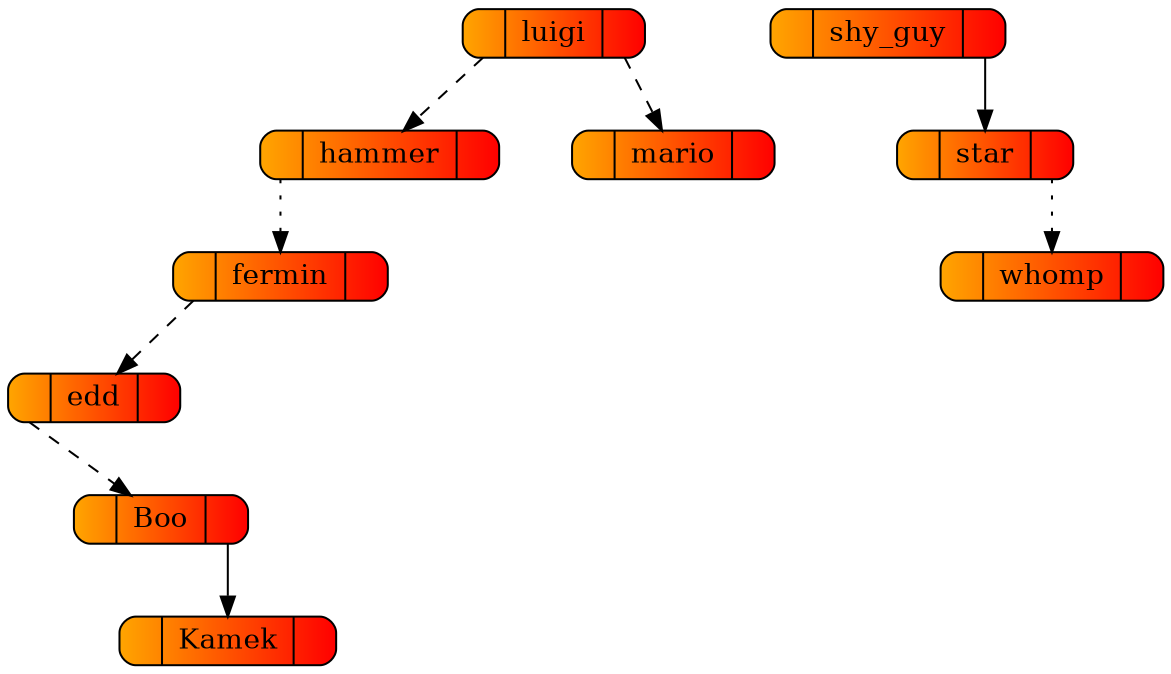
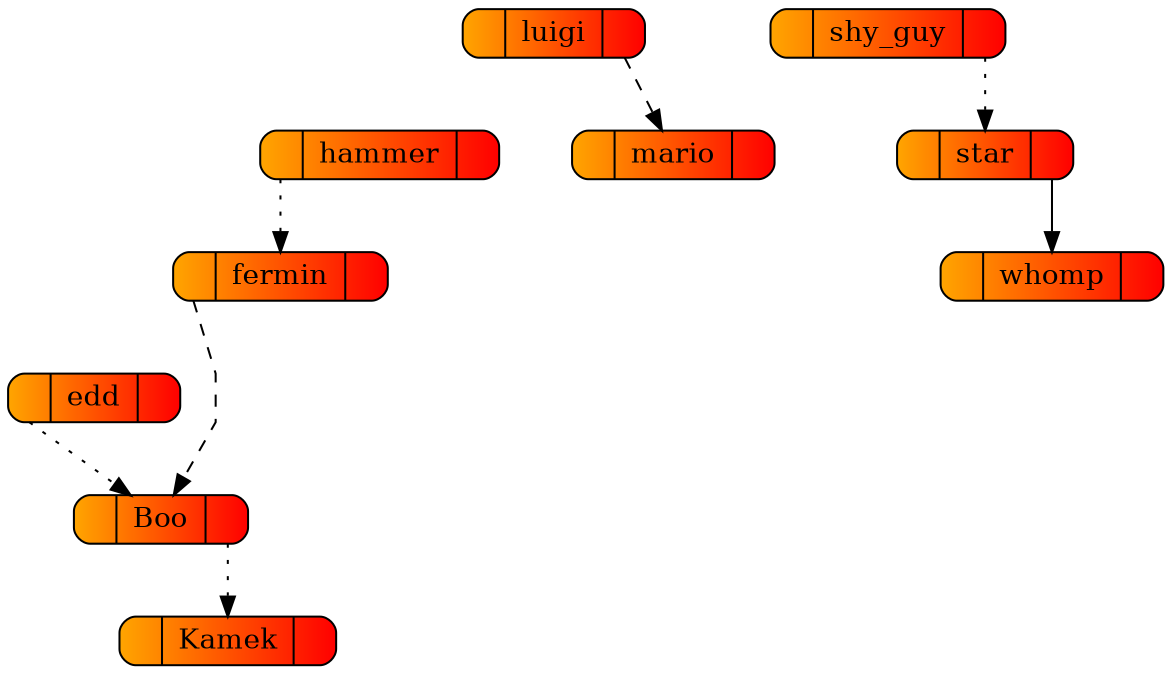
  digraph {
    nodesep=0.5
    ordering=out
    rankdir=TB
    splines=compound
    node [fillcolor="orange:red" shape=record style="rounded,filled"]
    edge [style=dotted tailport=derecha]
    n1 [height=0.2 label="<izquierda>|Boo|<derecha>" width=0.7]
    n2 [height=0.2 label="<izquierda>|Kamek|<derecha>" width=0.7]
    n3 [height=0.2 label="<izquierda>|edd|<derecha>" width=0.7]
    n4 [height=0.2 label="<izquierda>|fermin|<derecha>" width=0.7]
    n5 [height=0.2 label="<izquierda>|hammer|<derecha>" width=0.7]
    n6 [height=0.2 label="<izquierda>|luigi|<derecha>" width=0.7]
    n7 [height=0.2 label="<izquierda>|mario|<derecha>" width=0.7]
    n8 [height=0.2 label="<izquierda>|shy_guy|<derecha>" width=0.7]
    n9 [height=0.2 label="<izquierda>|star|<derecha>" width=0.7]
    n10 [height=0.2 label="<izquierda>|whomp|<derecha>" width=0.7]
-   n1 -> n2 [style=solid]
-   n3 -> n1 [style=dashed tailport=izquierda]
-   n4 -> n3 [style=dashed tailport=izquierda]
+   n1 -> n2
+   n3 -> n1 [tailport=izquierda]
+   n4 -> n1 [style=dashed tailport=izquierda]
    n5 -> n4 [tailport=izquierda]
-   n6 -> n5 [style=dashed tailport=izquierda]
    n6 -> n7 [style=dashed]
-   n8 -> n9 [style=solid]
-   n9 -> n10
+   n8 -> n9
+   n9 -> n10 [style=solid]
  }
